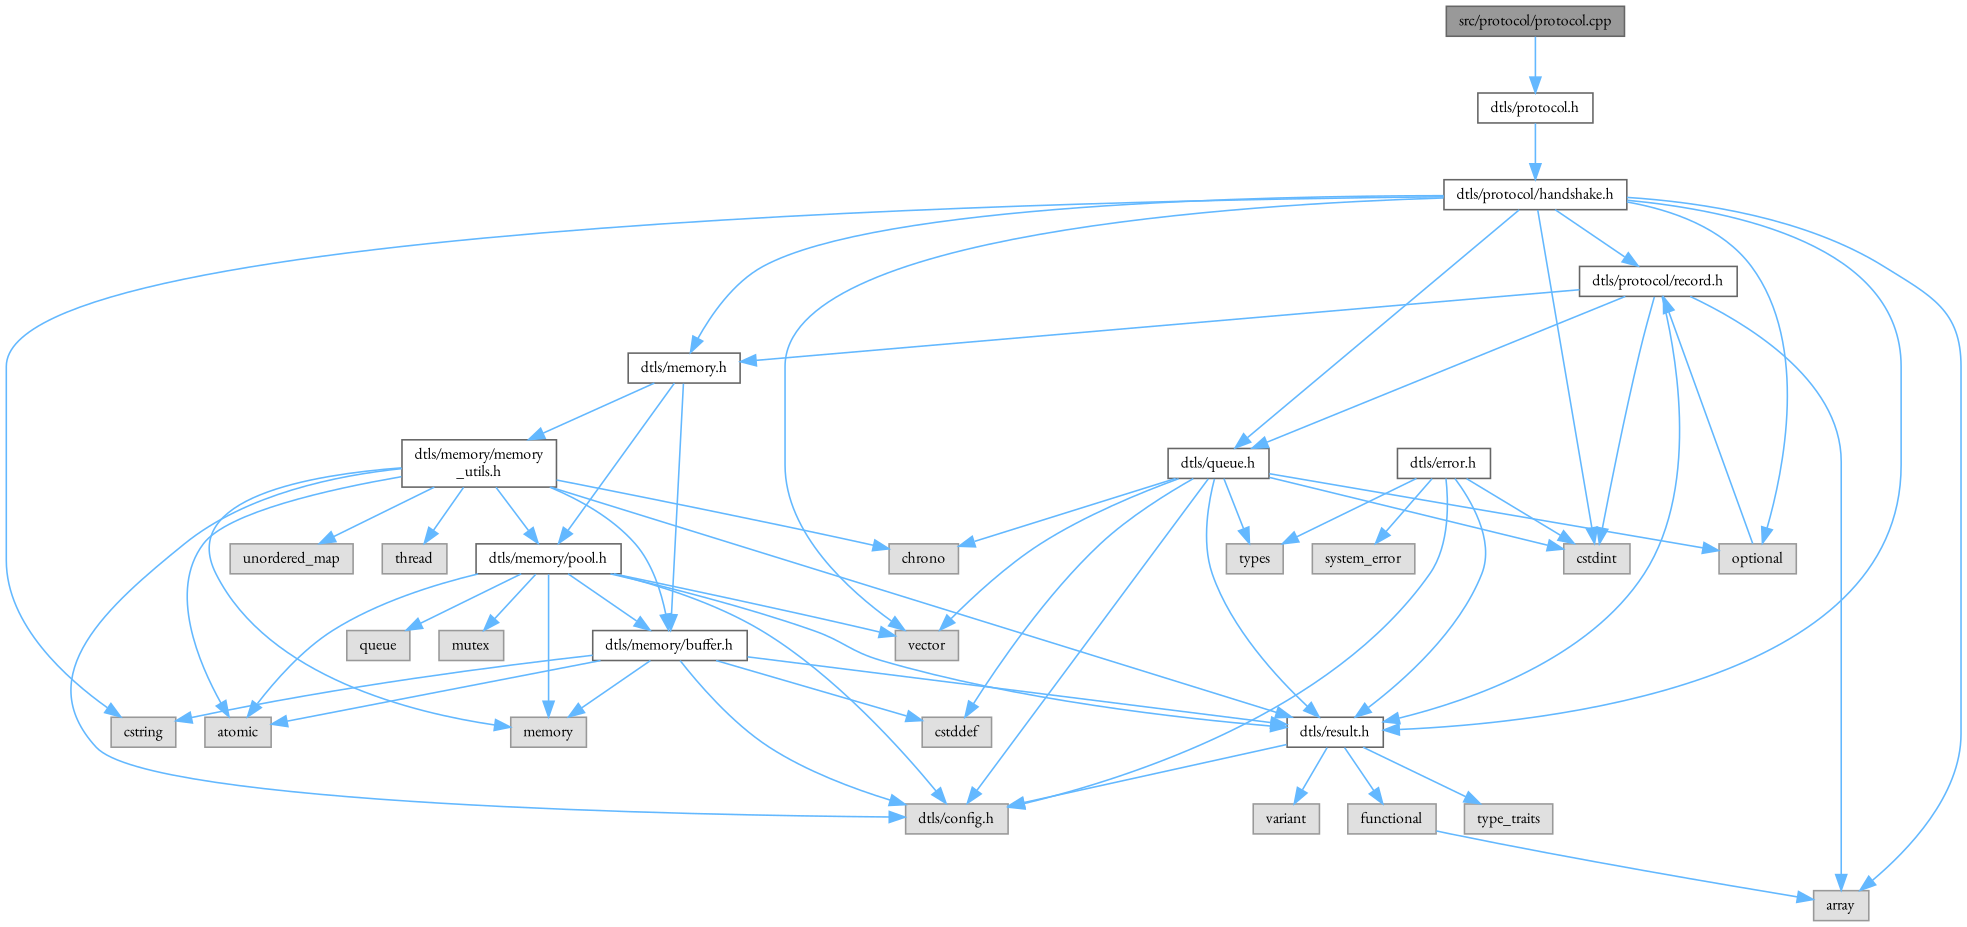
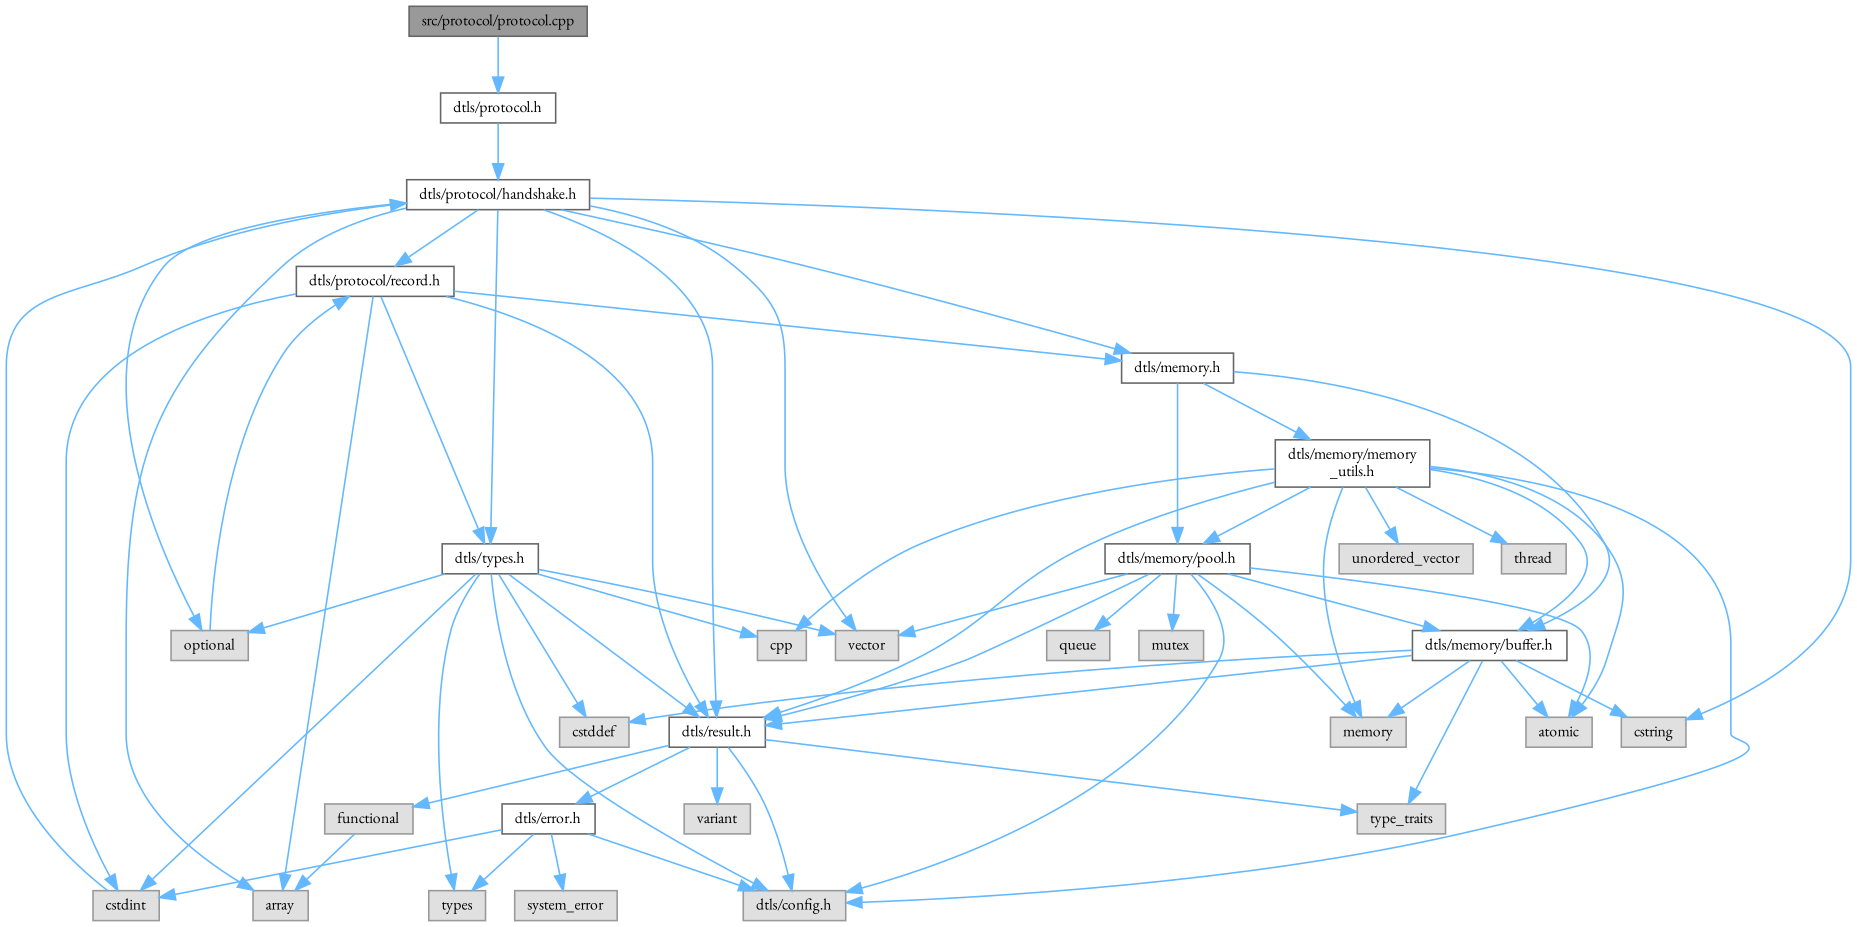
  digraph {
    fontname="EB Garamond"
    node [color=grey60 fillcolor="#E0E0E0" fontname="EB Garamond" fontsize=10 shape=box style=filled]
    edge [color=steelblue1 fontname="EB Garamond" fontsize=10 labelfontname=Helvetica labelfontsize=10 style=solid]
    n1 [color=gray40 fillcolor=grey60 fontcolor=black height=0.2 label="src/protocol/protocol.cpp" width=0.4]
    n2 [color=grey40 fillcolor=white height=0.2 label="dtls/protocol.h" width=0.4]
    n3 [color=grey40 fillcolor=white height=0.2 label="dtls/protocol/handshake.h" width=0.4]
    n4 [color=grey40 fillcolor=white height=0.2 label="dtls/protocol/record.h" width=0.4]
-   n5 [color=grey40 fillcolor=white height=0.2 label="dtls/queue.h" width=0.4]
+   n5 [color=grey40 fillcolor=white height=0.2 label="dtls/types.h" width=0.4]
    n6 [color=grey40 fillcolor=white height=0.2 label="dtls/result.h" width=0.4]
    n7 [height=0.2 label=cstdint width=0.4]
    n8 [height=0.2 label=array width=0.4]
    n9 [color=grey40 fillcolor=white height=0.2 label="dtls/memory.h" width=0.4]
    n10 [height=0.2 label=vector width=0.4]
    n11 [height=0.2 label=optional width=0.4]
    n12 [height=0.2 label=cstring width=0.4]
    n13 [height=0.2 label="dtls/config.h" width=0.4]
    n14 [height=0.2 label=types width=0.4]
    n15 [height=0.2 label=cstddef width=0.4]
-   n16 [height=0.2 label=chrono width=0.4]
+   n16 [height=0.2 label=cpp width=0.4]
    n17 [color=grey40 fillcolor=white height=0.2 label="dtls/error.h" width=0.4]
    n18 [height=0.2 label=variant width=0.4]
    n19 [height=0.2 label=functional width=0.4]
    n20 [height=0.2 label=type_traits width=0.4]
    n21 [color=grey40 fillcolor=white height=0.2 label="dtls/memory/buffer.h" width=0.4]
    n22 [color=grey40 fillcolor=white height=0.2 label="dtls/memory/pool.h" width=0.4]
    n23 [color=grey40 fillcolor=white height=0.2 label="dtls/memory/memory\l_utils.h" width=0.4]
    n24 [height=0.2 label=system_error width=0.4]
    n25 [height=0.2 label=memory width=0.4]
    n26 [height=0.2 label=atomic width=0.4]
    n27 [height=0.2 label=queue width=0.4]
    n28 [height=0.2 label=mutex width=0.4]
-   n29 [height=0.2 label=unordered_map width=0.4]
+   n29 [height=0.2 label=unordered_vector width=0.4]
    n30 [height=0.2 label=thread width=0.4]
    n1 -> n2
    n2 -> n3
    n3 -> n4
    n3 -> n5
    n3 -> n6
-   n3 -> n7
+   n7 -> n3
    n3 -> n8
    n3 -> n9
    n3 -> n10
    n3 -> n11
    n3 -> n12
    n4 -> n5
    n4 -> n6
    n4 -> n7
    n4 -> n8
    n4 -> n9
    n5 -> n6
    n5 -> n7
    n5 -> n10
    n5 -> n11
    n5 -> n13
    n5 -> n14
    n5 -> n15
    n5 -> n16
    n6 -> n13
-   n17 -> n6
+   n6 -> n17
    n6 -> n18
    n6 -> n19
    n6 -> n20
    n9 -> n21
    n9 -> n22
    n9 -> n23
    n11 -> n4
    n17 -> n7
    n17 -> n13
    n17 -> n14
    n17 -> n24
    n19 -> n8
    n21 -> n6
    n21 -> n12
-   n21 -> n13
+   n21 -> n20
    n21 -> n15
    n21 -> n25
    n21 -> n26
    n22 -> n6
    n22 -> n10
    n22 -> n13
    n22 -> n21
    n22 -> n25
    n22 -> n26
    n22 -> n27
    n22 -> n28
    n23 -> n6
    n23 -> n13
    n23 -> n16
    n23 -> n21
    n23 -> n22
    n23 -> n25
    n23 -> n26
    n23 -> n29
    n23 -> n30
  }
